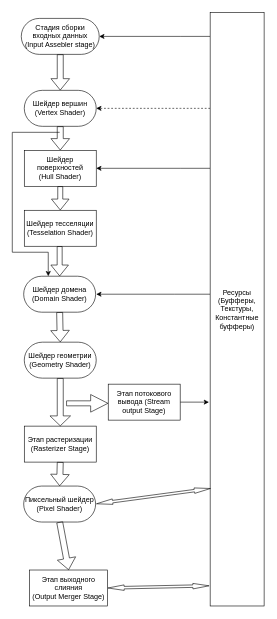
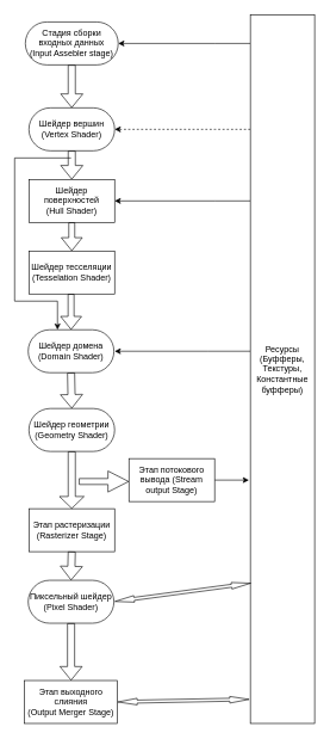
  <mxCell id="0" />
  <mxCell id="1" parent="0" />
  <mxCell id="2" value="Стадия сборки входных данных&lt;br&gt;(Input Assebler stage)" style="rounded=1;whiteSpace=wrap;html=1;arcSize=50;" vertex="1" parent="1"><mxGeometry x="35" y="30" width="130" height="60" as="geometry" /></mxCell>
  <mxCell id="3" value="Шейдер вершин&lt;br&gt;(Vertex Shader)" style="rounded=1;whiteSpace=wrap;html=1;arcSize=50;" vertex="1" parent="1"><mxGeometry x="40" y="150" width="120" height="60" as="geometry" /></mxCell>
  <mxCell id="4" style="edgeStyle=orthogonalEdgeStyle;rounded=0;orthogonalLoop=1;jettySize=auto;html=1;" edge="1" parent="1" target="7"><mxGeometry relative="1" as="geometry"><mxPoint x="99" y="220" as="sourcePoint" /><Array as="points"><mxPoint x="20" y="220" /><mxPoint x="20" y="420" /><mxPoint x="80" y="420" /></Array></mxGeometry></mxCell>
  <mxCell id="5" value="Шейдер поверхностей&lt;br&gt;(Hull Shader)" style="rounded=0;whiteSpace=wrap;html=1;" vertex="1" parent="1"><mxGeometry x="40" y="250" width="120" height="60" as="geometry" /></mxCell>
  <mxCell id="6" value="Шейдер тесселяции&lt;br&gt;(Tesselation Shader)" style="rounded=0;whiteSpace=wrap;html=1;" vertex="1" parent="1"><mxGeometry x="40" y="350" width="120" height="60" as="geometry" /></mxCell>
  <mxCell id="7" value="Шейдер домена&lt;br&gt;(Domain Shader)" style="rounded=1;whiteSpace=wrap;html=1;arcSize=50;" vertex="1" parent="1"><mxGeometry x="39" y="460" width="120" height="60" as="geometry" /></mxCell>
  <mxCell id="8" value="Шейдер геометрии&lt;br&gt;(Geometry Shader)" style="rounded=1;whiteSpace=wrap;html=1;arcSize=50;" vertex="1" parent="1"><mxGeometry x="40" y="570" width="120" height="60" as="geometry" /></mxCell>
  <mxCell id="9" value="Этап растеризации&lt;br&gt;(Rasterizer Stage)" style="rounded=0;whiteSpace=wrap;html=1;" vertex="1" parent="1"><mxGeometry x="40" y="710" width="120" height="60" as="geometry" /></mxCell>
  <mxCell id="10" value="Пиксельный шейдер&lt;br&gt;(Pixel Shader)" style="rounded=1;whiteSpace=wrap;html=1;arcSize=50;" vertex="1" parent="1"><mxGeometry x="39" y="810" width="120" height="60" as="geometry" /></mxCell>
- <mxCell id="11" value="Этап выходного слияния&lt;br&gt;(Output Merger Stage)" style="rounded=0;whiteSpace=wrap;html=1;" vertex="1" parent="1"><mxGeometry x="49" y="950" width="130" height="60" as="geometry" /></mxCell>
+ <mxCell id="11" value="Этап выходного слияния&lt;br&gt;(Output Merger Stage)" style="rounded=0;whiteSpace=wrap;html=1;" vertex="1" parent="1"><mxGeometry x="34" y="950" width="130" height="60" as="geometry" /></mxCell>
  <mxCell id="12" style="edgeStyle=orthogonalEdgeStyle;rounded=0;orthogonalLoop=1;jettySize=auto;html=1;" edge="1" parent="1" source="16"><mxGeometry relative="1" as="geometry"><mxPoint x="160" y="490" as="targetPoint" /><Array as="points"><mxPoint x="290" y="490" /><mxPoint x="290" y="490" /></Array></mxGeometry></mxCell>
  <mxCell id="13" style="edgeStyle=orthogonalEdgeStyle;rounded=0;orthogonalLoop=1;jettySize=auto;html=1;" edge="1" parent="1" source="16" target="5"><mxGeometry relative="1" as="geometry"><Array as="points"><mxPoint x="300" y="280" /><mxPoint x="300" y="280" /></Array></mxGeometry></mxCell>
  <mxCell id="14" style="edgeStyle=orthogonalEdgeStyle;rounded=0;orthogonalLoop=1;jettySize=auto;html=1;dashed=1;" edge="1" parent="1" source="16" target="3"><mxGeometry relative="1" as="geometry"><Array as="points"><mxPoint x="300" y="180" /><mxPoint x="300" y="180" /></Array></mxGeometry></mxCell>
  <mxCell id="15" style="edgeStyle=orthogonalEdgeStyle;rounded=0;orthogonalLoop=1;jettySize=auto;html=1;entryX=1;entryY=0.5;entryDx=0;entryDy=0;" edge="1" parent="1" source="16" target="2"><mxGeometry relative="1" as="geometry"><Array as="points"><mxPoint x="300" y="60" /><mxPoint x="300" y="60" /></Array></mxGeometry></mxCell>
  <mxCell id="16" value="Ресурсы (Буфферы, Текстуры, Константные буфферы)" style="rounded=0;whiteSpace=wrap;html=1;" vertex="1" parent="1"><mxGeometry x="350" y="20" width="90" height="990" as="geometry" /></mxCell>
  <mxCell id="17" value="" style="shape=flexArrow;endArrow=classic;html=1;rounded=0;entryX=0.5;entryY=0;entryDx=0;entryDy=0;exitX=0.5;exitY=1;exitDx=0;exitDy=0;" edge="1" parent="1" source="2" target="3"><mxGeometry width="50" height="50" relative="1" as="geometry"><mxPoint x="70" y="140" as="sourcePoint" /><mxPoint x="120" y="90" as="targetPoint" /></mxGeometry></mxCell>
  <mxCell id="18" value="" style="shape=flexArrow;endArrow=classic;html=1;rounded=0;" edge="1" parent="1" source="3"><mxGeometry width="50" height="50" relative="1" as="geometry"><mxPoint x="100" y="260" as="sourcePoint" /><mxPoint x="100" y="250" as="targetPoint" /></mxGeometry></mxCell>
  <mxCell id="19" value="" style="shape=flexArrow;endArrow=classic;html=1;rounded=0;entryX=0.5;entryY=0;entryDx=0;entryDy=0;width=8.333;endSize=5.717;exitX=0.5;exitY=1;exitDx=0;exitDy=0;" edge="1" parent="1" source="5" target="6"><mxGeometry width="50" height="50" relative="1" as="geometry"><mxPoint x="70" y="360" as="sourcePoint" /><mxPoint x="120" y="310" as="targetPoint" /></mxGeometry></mxCell>
  <mxCell id="20" value="" style="shape=flexArrow;endArrow=classic;html=1;rounded=0;entryX=0.5;entryY=0;entryDx=0;entryDy=0;width=8.333;endSize=5.717;" edge="1" parent="1" target="7"><mxGeometry width="50" height="50" relative="1" as="geometry"><mxPoint x="99" y="410" as="sourcePoint" /><mxPoint x="110" y="360" as="targetPoint" /></mxGeometry></mxCell>
  <mxCell id="21" value="" style="shape=flexArrow;endArrow=classic;html=1;rounded=0;exitX=0.5;exitY=1;exitDx=0;exitDy=0;entryX=0.5;entryY=0;entryDx=0;entryDy=0;" edge="1" parent="1" source="7" target="8"><mxGeometry width="50" height="50" relative="1" as="geometry"><mxPoint x="70" y="570" as="sourcePoint" /><mxPoint x="100" y="560" as="targetPoint" /></mxGeometry></mxCell>
  <mxCell id="22" value="" style="shape=flexArrow;endArrow=classic;html=1;rounded=0;exitX=0.5;exitY=1;exitDx=0;exitDy=0;entryX=0.5;entryY=0;entryDx=0;entryDy=0;endWidth=23.333;endSize=5.183;" edge="1" parent="1" source="8" target="9"><mxGeometry width="50" height="50" relative="1" as="geometry"><mxPoint x="99.17" y="630" as="sourcePoint" /><mxPoint x="100.17" y="680" as="targetPoint" /></mxGeometry></mxCell>
  <mxCell id="23" value="" style="shape=flexArrow;endArrow=classic;html=1;rounded=0;entryX=0.5;entryY=0;entryDx=0;entryDy=0;exitX=0.5;exitY=1;exitDx=0;exitDy=0;" edge="1" parent="1" source="9" target="10"><mxGeometry width="50" height="50" relative="1" as="geometry"><mxPoint x="-10" y="800" as="sourcePoint" /><mxPoint x="40" y="750" as="targetPoint" /></mxGeometry></mxCell>
  <mxCell id="24" value="" style="shape=flexArrow;endArrow=classic;html=1;rounded=0;entryX=0.5;entryY=0;entryDx=0;entryDy=0;exitX=0.5;exitY=1;exitDx=0;exitDy=0;" edge="1" parent="1" source="10" target="11"><mxGeometry width="50" height="50" relative="1" as="geometry"><mxPoint x="10" y="950" as="sourcePoint" /><mxPoint x="60" y="900" as="targetPoint" /></mxGeometry></mxCell>
  <mxCell id="25" value="" style="shape=flexArrow;endArrow=classic;html=1;rounded=0;width=8.333;endSize=9.267;" edge="1" parent="1"><mxGeometry width="50" height="50" relative="1" as="geometry"><mxPoint x="110" y="672" as="sourcePoint" /><mxPoint x="180" y="672" as="targetPoint" /></mxGeometry></mxCell>
  <mxCell id="26" style="edgeStyle=orthogonalEdgeStyle;rounded=0;orthogonalLoop=1;jettySize=auto;html=1;" edge="1" parent="1" source="27"><mxGeometry relative="1" as="geometry"><mxPoint x="348" y="670" as="targetPoint" /><Array as="points"><mxPoint x="348" y="670" /></Array></mxGeometry></mxCell>
  <mxCell id="27" value="Этап потокового вывода (Stream output Stage)" style="rounded=0;whiteSpace=wrap;html=1;" vertex="1" parent="1"><mxGeometry x="180" y="640" width="120" height="60" as="geometry" /></mxCell>
  <mxCell id="28" value="" style="shape=flexArrow;endArrow=classic;startArrow=classic;html=1;rounded=0;exitX=1;exitY=0.5;exitDx=0;exitDy=0;entryX=-0.014;entryY=0.966;entryDx=0;entryDy=0;entryPerimeter=0;width=4.138;startSize=8.683;startWidth=4.043;endWidth=4.043;endSize=8.683;" edge="1" parent="1" source="11" target="16"><mxGeometry width="100" height="100" relative="1" as="geometry"><mxPoint x="220" y="1030" as="sourcePoint" /><mxPoint x="320" y="930" as="targetPoint" /></mxGeometry></mxCell>
  <mxCell id="29" value="" style="shape=flexArrow;endArrow=classic;startArrow=classic;html=1;rounded=0;exitX=1;exitY=0.5;exitDx=0;exitDy=0;entryX=0.011;entryY=0.802;entryDx=0;entryDy=0;entryPerimeter=0;width=4.138;startSize=8.683;startWidth=4.043;endWidth=4.043;endSize=8.683;" edge="1" parent="1" target="16"><mxGeometry width="100" height="100" relative="1" as="geometry"><mxPoint x="160" y="839.62" as="sourcePoint" /><mxPoint x="344.74" y="840.38" as="targetPoint" /></mxGeometry></mxCell>
